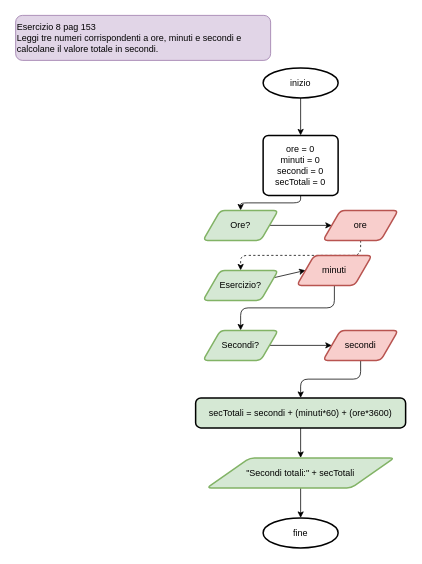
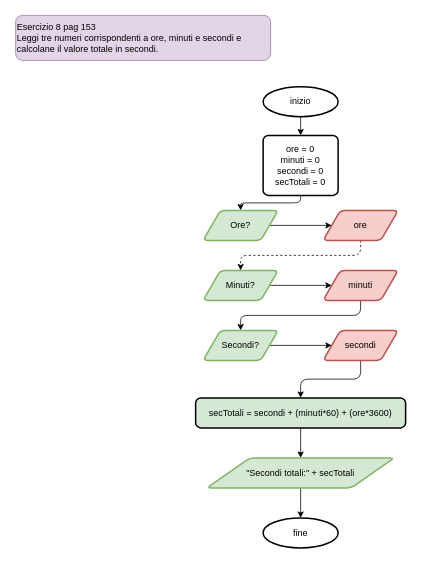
  <mxCell id="0" />
  <mxCell id="1" parent="0" />
  <mxCell id="2" value="Esercizio 8 pag 153&lt;br&gt;&lt;span style=&quot;left: 209.936px ; top: 757.309px ; font-family: sans-serif ; transform: scalex(0.855)&quot;&gt;&lt;font style=&quot;font-size: 12px&quot;&gt;Leggi tre numeri corrispondenti a ore, minuti e secondi e calcolane il valore totale in secondi.&lt;/font&gt;&lt;/span&gt;" style="rounded=1;whiteSpace=wrap;html=1;fillColor=#e1d5e7;strokeColor=#9673a6;fontColor=#000000;align=left;" vertex="1" parent="1"><mxGeometry x="20" y="20" width="340" height="60" as="geometry" /></mxCell>
  <mxCell id="3" style="edgeStyle=none;html=1;entryX=0.5;entryY=0;entryDx=0;entryDy=0;fontSize=12;fontColor=#000000;" edge="1" parent="1" source="4" target="6"><mxGeometry relative="1" as="geometry" /></mxCell>
- <mxCell id="4" value="inizio" style="strokeWidth=2;html=1;shape=mxgraph.flowchart.start_1;whiteSpace=wrap;fontSize=12;fontColor=#000000;" vertex="1" parent="1"><mxGeometry x="350" y="90" width="100" height="40" as="geometry" /></mxCell>
+ <mxCell id="4" value="inizio" style="strokeWidth=2;html=1;shape=mxgraph.flowchart.start_1;whiteSpace=wrap;fontSize=12;fontColor=#000000;" vertex="1" parent="1"><mxGeometry x="350" y="115" width="100" height="40" as="geometry" /></mxCell>
  <mxCell id="5" style="edgeStyle=orthogonalEdgeStyle;html=1;exitX=0.5;exitY=1;exitDx=0;exitDy=0;entryX=0.5;entryY=0;entryDx=0;entryDy=0;fontSize=12;fontColor=#000000;" edge="1" parent="1" source="6" target="8"><mxGeometry relative="1" as="geometry" /></mxCell>
  <mxCell id="6" value="ore = 0&lt;br&gt;minuti = 0&lt;br&gt;secondi = 0&lt;br&gt;secTotali = 0" style="rounded=1;whiteSpace=wrap;html=1;absoluteArcSize=1;arcSize=14;strokeWidth=2;fontSize=12;fontColor=#000000;" vertex="1" parent="1"><mxGeometry x="350" y="180" width="100" height="80" as="geometry" /></mxCell>
  <mxCell id="7" style="edgeStyle=none;html=1;entryX=0;entryY=0.5;entryDx=0;entryDy=0;fontSize=12;fontColor=#000000;" edge="1" parent="1" source="8" target="10"><mxGeometry relative="1" as="geometry" /></mxCell>
  <mxCell id="8" value="Ore?" style="shape=parallelogram;html=1;strokeWidth=2;perimeter=parallelogramPerimeter;whiteSpace=wrap;rounded=1;arcSize=12;size=0.23;fontSize=12;fillColor=#d5e8d4;strokeColor=#82b366;" vertex="1" parent="1"><mxGeometry x="270" y="280" width="100" height="40" as="geometry" /></mxCell>
  <mxCell id="9" style="edgeStyle=orthogonalEdgeStyle;html=1;exitX=0.5;exitY=1;exitDx=0;exitDy=0;entryX=0.5;entryY=0;entryDx=0;entryDy=0;fontSize=12;fontColor=#000000;dashed=1;" edge="1" parent="1" source="10" target="12"><mxGeometry relative="1" as="geometry" /></mxCell>
  <mxCell id="10" value="ore" style="shape=parallelogram;html=1;strokeWidth=2;perimeter=parallelogramPerimeter;whiteSpace=wrap;rounded=1;arcSize=12;size=0.23;fontSize=12;fillColor=#f8cecc;strokeColor=#b85450;" vertex="1" parent="1"><mxGeometry x="430" y="280" width="100" height="40" as="geometry" /></mxCell>
  <mxCell id="11" style="edgeStyle=none;html=1;entryX=0;entryY=0.5;entryDx=0;entryDy=0;fontSize=12;fontColor=#000000;" edge="1" parent="1" source="12" target="14"><mxGeometry relative="1" as="geometry" /></mxCell>
- <mxCell id="12" value="Esercizio?" style="shape=parallelogram;html=1;strokeWidth=2;perimeter=parallelogramPerimeter;whiteSpace=wrap;rounded=1;arcSize=12;size=0.23;fontSize=12;fillColor=#d5e8d4;strokeColor=#82b366;" vertex="1" parent="1"><mxGeometry x="270" y="360" width="100" height="40" as="geometry" /></mxCell>
+ <mxCell id="12" value="Minuti?" style="shape=parallelogram;html=1;strokeWidth=2;perimeter=parallelogramPerimeter;whiteSpace=wrap;rounded=1;arcSize=12;size=0.23;fontSize=12;fillColor=#d5e8d4;strokeColor=#82b366;" vertex="1" parent="1"><mxGeometry x="270" y="360" width="100" height="40" as="geometry" /></mxCell>
  <mxCell id="13" style="edgeStyle=orthogonalEdgeStyle;html=1;exitX=0.5;exitY=1;exitDx=0;exitDy=0;entryX=0.5;entryY=0;entryDx=0;entryDy=0;fontSize=12;fontColor=#000000;" edge="1" parent="1" source="14" target="16"><mxGeometry relative="1" as="geometry" /></mxCell>
- <mxCell id="14" value="minuti" style="shape=parallelogram;html=1;strokeWidth=2;perimeter=parallelogramPerimeter;whiteSpace=wrap;rounded=1;arcSize=12;size=0.23;fontSize=12;fillColor=#f8cecc;strokeColor=#b85450;" vertex="1" parent="1"><mxGeometry x="395" y="340" width="100" height="40" as="geometry" /></mxCell>
+ <mxCell id="14" value="minuti" style="shape=parallelogram;html=1;strokeWidth=2;perimeter=parallelogramPerimeter;whiteSpace=wrap;rounded=1;arcSize=12;size=0.23;fontSize=12;fillColor=#f8cecc;strokeColor=#b85450;" vertex="1" parent="1"><mxGeometry x="430" y="360" width="100" height="40" as="geometry" /></mxCell>
  <mxCell id="15" style="edgeStyle=none;html=1;entryX=0;entryY=0.5;entryDx=0;entryDy=0;fontSize=12;fontColor=#000000;" edge="1" parent="1" source="16" target="18"><mxGeometry relative="1" as="geometry" /></mxCell>
  <mxCell id="16" value="Secondi?" style="shape=parallelogram;html=1;strokeWidth=2;perimeter=parallelogramPerimeter;whiteSpace=wrap;rounded=1;arcSize=12;size=0.23;fontSize=12;fillColor=#d5e8d4;strokeColor=#82b366;" vertex="1" parent="1"><mxGeometry x="270" y="440" width="100" height="40" as="geometry" /></mxCell>
  <mxCell id="17" style="edgeStyle=orthogonalEdgeStyle;html=1;exitX=0.5;exitY=1;exitDx=0;exitDy=0;entryX=0.5;entryY=0;entryDx=0;entryDy=0;fontSize=12;fontColor=#000000;" edge="1" parent="1" source="18" target="20"><mxGeometry relative="1" as="geometry" /></mxCell>
  <mxCell id="18" value="secondi" style="shape=parallelogram;html=1;strokeWidth=2;perimeter=parallelogramPerimeter;whiteSpace=wrap;rounded=1;arcSize=12;size=0.23;fontSize=12;fillColor=#f8cecc;strokeColor=#b85450;" vertex="1" parent="1"><mxGeometry x="430" y="440" width="100" height="40" as="geometry" /></mxCell>
  <mxCell id="19" style="edgeStyle=orthogonalEdgeStyle;html=1;exitX=0.5;exitY=1;exitDx=0;exitDy=0;entryX=0.5;entryY=0;entryDx=0;entryDy=0;fontSize=12;fontColor=#000000;" edge="1" parent="1" source="20" target="22"><mxGeometry relative="1" as="geometry" /></mxCell>
  <mxCell id="20" value="secTotali = secondi + (minuti*60) + (ore*3600)" style="rounded=1;whiteSpace=wrap;html=1;absoluteArcSize=1;arcSize=14;strokeWidth=2;fontSize=12;fontColor=#000000;fillColor=#d5e8d4;" vertex="1" parent="1"><mxGeometry x="260" y="530" width="280" height="40" as="geometry" /></mxCell>
  <mxCell id="21" style="edgeStyle=orthogonalEdgeStyle;html=1;exitX=0.5;exitY=1;exitDx=0;exitDy=0;entryX=0.5;entryY=0;entryDx=0;entryDy=0;entryPerimeter=0;fontSize=12;fontColor=#000000;" edge="1" parent="1" source="22" target="23"><mxGeometry relative="1" as="geometry" /></mxCell>
  <mxCell id="22" value="&quot;Secondi totali:&quot; + secTotali" style="shape=parallelogram;html=1;strokeWidth=2;perimeter=parallelogramPerimeter;whiteSpace=wrap;rounded=1;arcSize=12;size=0.23;fontSize=12;fillColor=#d5e8d4;strokeColor=#82b366;" vertex="1" parent="1"><mxGeometry x="275" y="610" width="250" height="40" as="geometry" /></mxCell>
  <mxCell id="23" value="fine" style="strokeWidth=2;html=1;shape=mxgraph.flowchart.start_1;whiteSpace=wrap;fontSize=12;fontColor=#000000;" vertex="1" parent="1"><mxGeometry x="350" y="690" width="100" height="40" as="geometry" /></mxCell>
